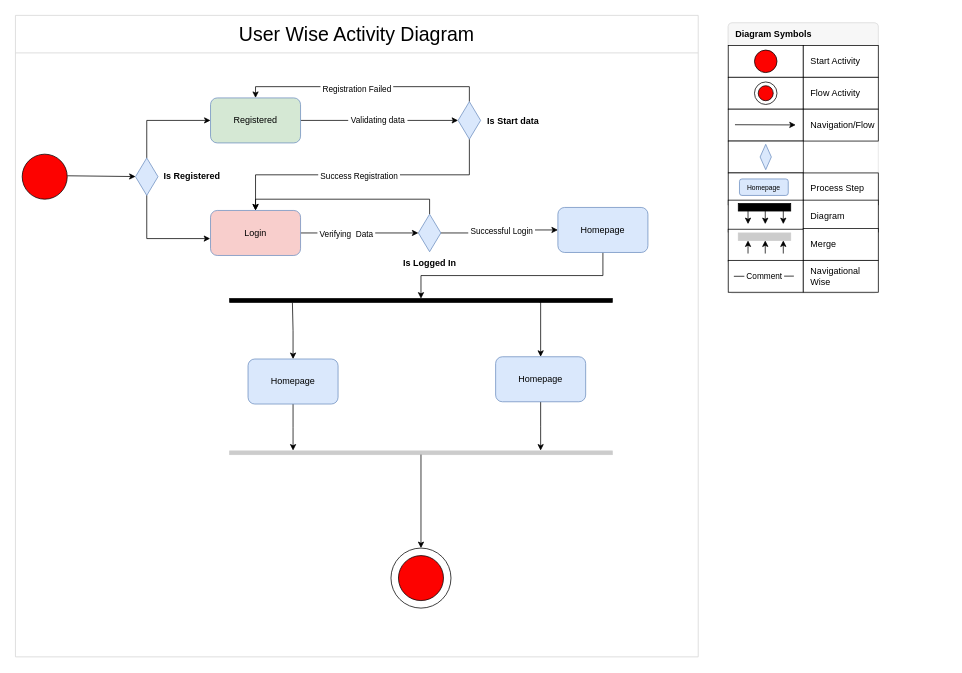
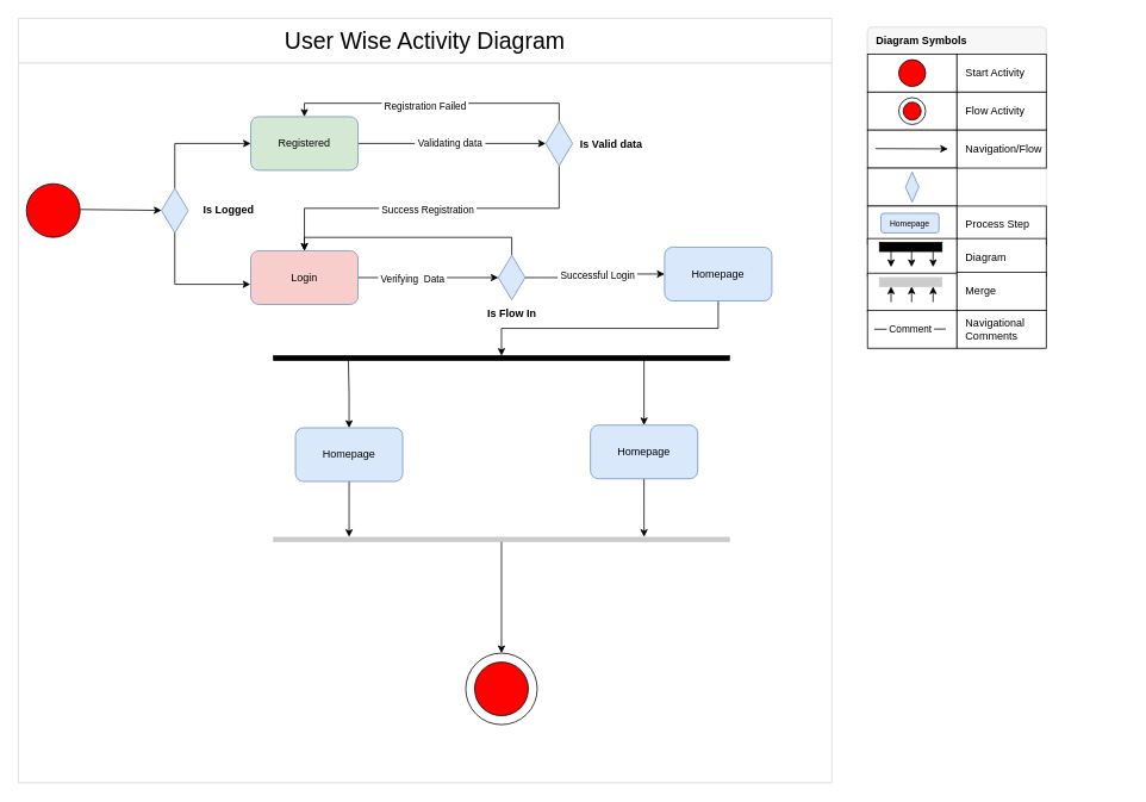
  <mxCell id="0" />
  <mxCell id="1" parent="0" />
  <mxCell id="2" value="&lt;font style=&quot;font-size: 26px;&quot;&gt;User Wise Activity Diagram&lt;/font&gt;" style="swimlane;whiteSpace=wrap;html=1;startSize=50;fontStyle=0;fillColor=#FFFFFF;strokeColor=#d4d4d4;strokeWidth=1;" vertex="1" parent="1"><mxGeometry x="20" y="20" width="910" height="855" as="geometry" /></mxCell>
  <mxCell id="3" value="" style="ellipse;whiteSpace=wrap;html=1;aspect=fixed;fillColor=#fd0200;" vertex="1" parent="2"><mxGeometry x="9" y="185" width="60" height="60" as="geometry" /></mxCell>
  <mxCell id="4" style="edgeStyle=orthogonalEdgeStyle;rounded=0;orthogonalLoop=1;jettySize=auto;html=1;exitX=0.5;exitY=0;exitDx=0;exitDy=0;entryX=0;entryY=0.5;entryDx=0;entryDy=0;" edge="1" parent="2" source="5" target="9"><mxGeometry relative="1" as="geometry" /></mxCell>
  <mxCell id="5" value="" style="rhombus;whiteSpace=wrap;html=1;fillColor=#dae8fc;strokeColor=#6c8ebf;" vertex="1" parent="2"><mxGeometry x="160" y="190" width="30" height="50" as="geometry" /></mxCell>
  <mxCell id="6" value="" style="endArrow=classic;html=1;rounded=0;exitX=1.003;exitY=0.48;exitDx=0;exitDy=0;exitPerimeter=0;" edge="1" parent="2" target="5" source="3"><mxGeometry width="50" height="50" relative="1" as="geometry"><mxPoint x="70" y="214" as="sourcePoint" /><mxPoint x="220" y="375" as="targetPoint" /></mxGeometry></mxCell>
  <mxCell id="7" style="edgeStyle=orthogonalEdgeStyle;rounded=0;orthogonalLoop=1;jettySize=auto;html=1;exitX=1;exitY=0.5;exitDx=0;exitDy=0;entryX=0;entryY=0.5;entryDx=0;entryDy=0;" edge="1" parent="2" source="9" target="17"><mxGeometry relative="1" as="geometry" /></mxCell>
  <mxCell id="8" value="&amp;nbsp;Validating data&amp;nbsp;" style="edgeLabel;html=1;align=center;verticalAlign=middle;resizable=0;points=[];" vertex="1" connectable="0" parent="7"><mxGeometry x="-0.028" y="1" relative="1" as="geometry"><mxPoint as="offset" /></mxGeometry></mxCell>
  <mxCell id="9" value="Registered" style="rounded=1;whiteSpace=wrap;html=1;fillColor=#d5e8d4;strokeColor=#6c8ebf;" vertex="1" parent="2"><mxGeometry x="260" y="110" width="120" height="60" as="geometry" /></mxCell>
  <mxCell id="10" style="edgeStyle=orthogonalEdgeStyle;rounded=0;orthogonalLoop=1;jettySize=auto;html=1;entryX=0;entryY=0.5;entryDx=0;entryDy=0;" edge="1" parent="2" source="12" target="27"><mxGeometry relative="1" as="geometry" /></mxCell>
  <mxCell id="11" value="&amp;nbsp;Verifying&amp;nbsp; Data&amp;nbsp;" style="edgeLabel;html=1;align=center;verticalAlign=middle;resizable=0;points=[];" vertex="1" connectable="0" parent="10"><mxGeometry x="-0.231" y="-1" relative="1" as="geometry"><mxPoint as="offset" /></mxGeometry></mxCell>
  <mxCell id="12" value="Login" style="rounded=1;whiteSpace=wrap;html=1;fillColor=#f8cecc;strokeColor=#6c8ebf;" vertex="1" parent="2"><mxGeometry x="260" y="260" width="120" height="60" as="geometry" /></mxCell>
  <mxCell id="13" style="edgeStyle=orthogonalEdgeStyle;rounded=0;orthogonalLoop=1;jettySize=auto;html=1;exitX=0.5;exitY=0;exitDx=0;exitDy=0;entryX=0.5;entryY=0;entryDx=0;entryDy=0;" edge="1" parent="2" source="17" target="9"><mxGeometry relative="1" as="geometry" /></mxCell>
  <mxCell id="14" value="&amp;nbsp;Registration Failed&amp;nbsp;" style="edgeLabel;html=1;align=center;verticalAlign=middle;resizable=0;points=[];" vertex="1" connectable="0" parent="13"><mxGeometry x="0.068" y="2" relative="1" as="geometry"><mxPoint as="offset" /></mxGeometry></mxCell>
  <mxCell id="15" style="edgeStyle=orthogonalEdgeStyle;rounded=0;orthogonalLoop=1;jettySize=auto;html=1;exitX=0.5;exitY=1;exitDx=0;exitDy=0;entryX=0.5;entryY=0;entryDx=0;entryDy=0;" edge="1" parent="2" source="17" target="12"><mxGeometry relative="1" as="geometry" /></mxCell>
  <mxCell id="16" value="&amp;nbsp;Success Registration&amp;nbsp;" style="edgeLabel;html=1;align=center;verticalAlign=middle;resizable=0;points=[];" vertex="1" connectable="0" parent="15"><mxGeometry x="0.026" y="1" relative="1" as="geometry"><mxPoint as="offset" /></mxGeometry></mxCell>
  <mxCell id="17" value="" style="rhombus;whiteSpace=wrap;html=1;fillColor=#dae8fc;strokeColor=#6c8ebf;" vertex="1" parent="2"><mxGeometry x="590" y="115" width="30" height="50" as="geometry" /></mxCell>
- <mxCell id="18" value="&lt;b&gt;Is Registered&lt;/b&gt;" style="text;html=1;align=center;verticalAlign=middle;resizable=0;points=[];autosize=1;strokeColor=none;fillColor=none;" vertex="1" parent="2"><mxGeometry x="185" y="200" width="100" height="30" as="geometry" /></mxCell>
+ <mxCell id="18" value="&lt;b&gt;Is Logged&lt;/b&gt;" style="text;html=1;align=center;verticalAlign=middle;resizable=0;points=[];autosize=1;strokeColor=none;fillColor=none;" vertex="1" parent="2"><mxGeometry x="185" y="200" width="100" height="30" as="geometry" /></mxCell>
  <mxCell id="19" style="edgeStyle=orthogonalEdgeStyle;rounded=0;orthogonalLoop=1;jettySize=auto;html=1;entryX=-0.004;entryY=0.625;entryDx=0;entryDy=0;entryPerimeter=0;exitX=0.5;exitY=1;exitDx=0;exitDy=0;" edge="1" parent="2" source="5" target="12"><mxGeometry relative="1" as="geometry" /></mxCell>
- <mxCell id="20" value="&lt;b&gt;Is Start data&lt;/b&gt;" style="text;html=1;align=center;verticalAlign=middle;resizable=0;points=[];autosize=1;strokeColor=none;fillColor=none;" vertex="1" parent="2"><mxGeometry x="618" y="126" width="90" height="30" as="geometry" /></mxCell>
+ <mxCell id="20" value="&lt;b&gt;Is Valid data&lt;/b&gt;" style="text;html=1;align=center;verticalAlign=middle;resizable=0;points=[];autosize=1;strokeColor=none;fillColor=none;" vertex="1" parent="2"><mxGeometry x="618" y="126" width="90" height="30" as="geometry" /></mxCell>
  <mxCell id="21" value="" style="edgeStyle=orthogonalEdgeStyle;rounded=0;orthogonalLoop=1;jettySize=auto;html=1;" edge="1" parent="2" source="22" target="28"><mxGeometry relative="1" as="geometry" /></mxCell>
  <mxCell id="22" value="Homepage" style="rounded=1;whiteSpace=wrap;html=1;fillColor=#dae8fc;strokeColor=#6c8ebf;" vertex="1" parent="2"><mxGeometry x="723" y="256" width="120" height="60" as="geometry" /></mxCell>
  <mxCell id="23" style="edgeStyle=orthogonalEdgeStyle;rounded=0;orthogonalLoop=1;jettySize=auto;html=1;exitX=1;exitY=0.5;exitDx=0;exitDy=0;entryX=0;entryY=0.5;entryDx=0;entryDy=0;" edge="1" parent="2" source="27" target="22"><mxGeometry relative="1" as="geometry" /></mxCell>
  <mxCell id="24" value="&lt;p style=&quot;border: 0px solid rgb(227, 227, 227); box-sizing: border-box; --tw-border-spacing-x: 0; --tw-border-spacing-y: 0; --tw-translate-x: 0; --tw-translate-y: 0; --tw-rotate: 0; --tw-skew-x: 0; --tw-skew-y: 0; --tw-scale-x: 1; --tw-scale-y: 1; --tw-pan-x: ; --tw-pan-y: ; --tw-pinch-zoom: ; --tw-scroll-snap-strictness: proximity; --tw-gradient-from-position: ; --tw-gradient-via-position: ; --tw-gradient-to-position: ; --tw-ordinal: ; --tw-slashed-zero: ; --tw-numeric-figure: ; --tw-numeric-spacing: ; --tw-numeric-fraction: ; --tw-ring-inset: ; --tw-ring-offset-width: 0px; --tw-ring-offset-color: #fff; --tw-ring-color: rgba(69,89,164,.5); --tw-ring-offset-shadow: 0 0 transparent; --tw-ring-shadow: 0 0 transparent; --tw-shadow: 0 0 transparent; --tw-shadow-colored: 0 0 transparent; --tw-blur: ; --tw-brightness: ; --tw-contrast: ; --tw-grayscale: ; --tw-hue-rotate: ; --tw-invert: ; --tw-saturate: ; --tw-sepia: ; --tw-drop-shadow: ; --tw-backdrop-blur: ; --tw-backdrop-brightness: ; --tw-backdrop-contrast: ; --tw-backdrop-grayscale: ; --tw-backdrop-hue-rotate: ; --tw-backdrop-invert: ; --tw-backdrop-opacity: ; --tw-backdrop-saturate: ; --tw-backdrop-sepia: ; margin: 1.25em 0px; color: rgb(13, 13, 13); font-family: Söhne, ui-sans-serif, system-ui, -apple-system, &amp;quot;Segoe UI&amp;quot;, Roboto, Ubuntu, Cantarell, &amp;quot;Noto Sans&amp;quot;, sans-serif, &amp;quot;Helvetica Neue&amp;quot;, Arial, &amp;quot;Apple Color Emoji&amp;quot;, &amp;quot;Segoe UI Emoji&amp;quot;, &amp;quot;Segoe UI Symbol&amp;quot;, &amp;quot;Noto Color Emoji&amp;quot;; font-size: 16px; text-align: start;&quot;&gt;&lt;br&gt;&lt;/p&gt;" style="edgeLabel;html=1;align=center;verticalAlign=middle;resizable=0;points=[];" vertex="1" connectable="0" parent="23"><mxGeometry x="-0.289" y="1" relative="1" as="geometry"><mxPoint x="-31" y="11" as="offset" /></mxGeometry></mxCell>
  <mxCell id="25" value="&amp;nbsp;Successful Login&amp;nbsp;" style="edgeLabel;html=1;align=center;verticalAlign=middle;resizable=0;points=[];" vertex="1" connectable="0" parent="23"><mxGeometry x="0.012" y="-2" relative="1" as="geometry"><mxPoint as="offset" /></mxGeometry></mxCell>
  <mxCell id="26" style="edgeStyle=orthogonalEdgeStyle;rounded=0;orthogonalLoop=1;jettySize=auto;html=1;exitX=0.5;exitY=0;exitDx=0;exitDy=0;entryX=0.5;entryY=0;entryDx=0;entryDy=0;" edge="1" parent="2" source="27" target="12"><mxGeometry relative="1" as="geometry" /></mxCell>
  <mxCell id="27" value="" style="rhombus;whiteSpace=wrap;html=1;fillColor=#dae8fc;strokeColor=#6c8ebf;" vertex="1" parent="2"><mxGeometry x="537" y="265" width="30" height="50" as="geometry" /></mxCell>
  <mxCell id="28" value="" style="html=1;points=[];perimeter=orthogonalPerimeter;fillColor=strokeColor;rotation=90;" vertex="1" parent="2"><mxGeometry x="538" y="125" width="5" height="510" as="geometry" /></mxCell>
  <mxCell id="29" value="" style="html=1;points=[];perimeter=orthogonalPerimeter;fillColor=#CCCCCC;rotation=90;strokeColor=#CCCCCC;strokeWidth=1;" vertex="1" parent="2"><mxGeometry x="538" y="328" width="5" height="510" as="geometry" /></mxCell>
  <mxCell id="30" style="edgeStyle=orthogonalEdgeStyle;rounded=0;orthogonalLoop=1;jettySize=auto;html=1;" edge="1" parent="2" source="31"><mxGeometry relative="1" as="geometry"><mxPoint x="370" y="580" as="targetPoint" /></mxGeometry></mxCell>
  <mxCell id="31" value="Homepage" style="rounded=1;whiteSpace=wrap;html=1;fillColor=#dae8fc;strokeColor=#6c8ebf;" vertex="1" parent="2"><mxGeometry x="310" y="458" width="120" height="60" as="geometry" /></mxCell>
  <mxCell id="32" style="edgeStyle=orthogonalEdgeStyle;rounded=0;orthogonalLoop=1;jettySize=auto;html=1;" edge="1" parent="2" source="33"><mxGeometry relative="1" as="geometry"><mxPoint x="700" y="580" as="targetPoint" /></mxGeometry></mxCell>
  <mxCell id="33" value="Homepage" style="rounded=1;whiteSpace=wrap;html=1;fillColor=#dae8fc;strokeColor=#6c8ebf;" vertex="1" parent="2"><mxGeometry x="640" y="455" width="120" height="60" as="geometry" /></mxCell>
  <mxCell id="34" style="edgeStyle=orthogonalEdgeStyle;rounded=0;orthogonalLoop=1;jettySize=auto;html=1;entryX=1.067;entryY=0.836;entryDx=0;entryDy=0;entryPerimeter=0;startArrow=classic;startFill=1;endArrow=none;endFill=0;" edge="1" parent="2" source="31" target="28"><mxGeometry relative="1" as="geometry" /></mxCell>
  <mxCell id="35" style="edgeStyle=orthogonalEdgeStyle;rounded=0;orthogonalLoop=1;jettySize=auto;html=1;entryX=0.956;entryY=0.19;entryDx=0;entryDy=0;entryPerimeter=0;startArrow=classic;startFill=1;endArrow=none;endFill=0;" edge="1" parent="2" source="33" target="28"><mxGeometry relative="1" as="geometry"><Array as="points"><mxPoint x="700" y="382" /></Array></mxGeometry></mxCell>
  <mxCell id="36" value="" style="ellipse;whiteSpace=wrap;html=1;fillColor=#FFFFFF;strokeColor=#000000;strokeWidth=1;" vertex="1" parent="2"><mxGeometry x="500.5" y="710" width="80" height="80" as="geometry" /></mxCell>
  <mxCell id="37" value="" style="edgeStyle=orthogonalEdgeStyle;rounded=0;orthogonalLoop=1;jettySize=auto;html=1;" edge="1" parent="2" source="29" target="36"><mxGeometry relative="1" as="geometry" /></mxCell>
  <mxCell id="38" value="" style="ellipse;whiteSpace=wrap;html=1;aspect=fixed;fillColor=#fd0200;" vertex="1" parent="2"><mxGeometry x="510.5" y="720" width="60" height="60" as="geometry" /></mxCell>
- <mxCell id="39" value="&lt;b style=&quot;border-color: var(--border-color);&quot;&gt;Is&amp;nbsp;Logged&amp;nbsp;In&lt;/b&gt;" style="text;html=1;align=center;verticalAlign=middle;resizable=0;points=[];autosize=1;strokeColor=none;fillColor=none;" vertex="1" parent="2"><mxGeometry x="507" y="315" width="90" height="30" as="geometry" /></mxCell>
+ <mxCell id="39" value="&lt;b style=&quot;border-color: var(--border-color);&quot;&gt;Is&amp;nbsp;Flow&amp;nbsp;In&lt;/b&gt;" style="text;html=1;align=center;verticalAlign=middle;resizable=0;points=[];autosize=1;strokeColor=none;fillColor=none;" vertex="1" parent="2"><mxGeometry x="507" y="315" width="90" height="30" as="geometry" /></mxCell>
  <mxCell id="40" value="" style="html=1;shadow=0;dashed=0;shape=mxgraph.bootstrap.rrect;rSize=5;strokeColor=#DFDFDF;html=1;whiteSpace=wrap;fillColor=#FFFFFF;fontColor=#000000;" vertex="1" parent="1"><mxGeometry x="970" y="30" width="200" height="360" as="geometry" /></mxCell>
  <mxCell id="41" value="&lt;b&gt;Diagram Symbols&lt;/b&gt;" style="html=1;shadow=0;dashed=0;shape=mxgraph.bootstrap.topButton;strokeColor=inherit;fillColor=#F7F7F7;rSize=5;perimeter=none;whiteSpace=wrap;resizeWidth=1;align=left;spacing=10;" vertex="1" parent="40"><mxGeometry width="200" height="30" relative="1" as="geometry" /></mxCell>
  <mxCell id="42" value="" style="strokeColor=inherit;fillColor=inherit;gradientColor=inherit;fontColor=inherit;html=1;shadow=0;dashed=0;perimeter=none;whiteSpace=wrap;resizeWidth=1;align=left;spacing=10;" vertex="1" parent="1"><mxGeometry x="970" y="60.003" width="100" height="42.5" as="geometry" /></mxCell>
  <mxCell id="43" value="Start Activity" style="strokeColor=inherit;fillColor=inherit;gradientColor=inherit;fontColor=inherit;html=1;shadow=0;dashed=0;perimeter=none;whiteSpace=wrap;resizeWidth=1;align=left;spacing=10;" vertex="1" parent="1"><mxGeometry x="1070" y="60.003" width="100" height="42.5" as="geometry" /></mxCell>
  <mxCell id="44" value="" style="strokeColor=inherit;fillColor=inherit;gradientColor=inherit;fontColor=inherit;html=1;shadow=0;dashed=0;perimeter=none;whiteSpace=wrap;resizeWidth=1;align=left;spacing=10;" vertex="1" parent="1"><mxGeometry x="970" y="102.503" width="100" height="42.5" as="geometry" /></mxCell>
  <mxCell id="45" value="Flow Activity" style="strokeColor=inherit;fillColor=inherit;gradientColor=inherit;fontColor=inherit;html=1;shadow=0;dashed=0;perimeter=none;whiteSpace=wrap;resizeWidth=1;align=left;spacing=10;" vertex="1" parent="1"><mxGeometry x="1070" y="102.5" width="100" height="42.5" as="geometry" /></mxCell>
  <mxCell id="46" value="" style="ellipse;whiteSpace=wrap;html=1;aspect=fixed;fillColor=#fd0200;" vertex="1" parent="1"><mxGeometry x="1010" y="113.75" width="20" height="20" as="geometry" /></mxCell>
  <mxCell id="47" value="" style="ellipse;whiteSpace=wrap;html=1;fillColor=none;strokeColor=#000000;strokeWidth=1;" vertex="1" parent="1"><mxGeometry x="1005" y="108.75" width="30" height="30" as="geometry" /></mxCell>
  <mxCell id="48" value="" style="strokeColor=inherit;fillColor=inherit;gradientColor=inherit;fontColor=inherit;html=1;shadow=0;dashed=0;perimeter=none;whiteSpace=wrap;resizeWidth=1;align=left;spacing=10;" vertex="1" parent="1"><mxGeometry x="970" y="145.003" width="100" height="42.5" as="geometry" /></mxCell>
  <mxCell id="49" value="Navigation/Flow" style="strokeColor=inherit;fillColor=inherit;gradientColor=inherit;fontColor=inherit;html=1;shadow=0;dashed=0;perimeter=none;whiteSpace=wrap;resizeWidth=1;align=left;spacing=10;" vertex="1" parent="1"><mxGeometry x="1070" y="145.003" width="100" height="42.5" as="geometry" /></mxCell>
  <mxCell id="50" value="" style="endArrow=classic;html=1;rounded=0;exitX=1.003;exitY=0.48;exitDx=0;exitDy=0;exitPerimeter=0;" edge="1" parent="1"><mxGeometry width="50" height="50" relative="1" as="geometry"><mxPoint x="979" y="165.75" as="sourcePoint" /><mxPoint x="1060" y="166" as="targetPoint" /></mxGeometry></mxCell>
  <mxCell id="51" value="" style="ellipse;whiteSpace=wrap;html=1;aspect=fixed;fillColor=#fd0200;" vertex="1" parent="1"><mxGeometry x="1005" y="66.253" width="30" height="30" as="geometry" /></mxCell>
  <mxCell id="52" value="" style="shape=partialRectangle;html=1;whiteSpace=wrap;connectable=0;strokeColor=inherit;overflow=hidden;fillColor=none;top=0;left=0;bottom=0;right=0;pointerEvents=1;fontSize=16;" vertex="1" parent="1"><mxGeometry x="1080" y="351" width="20" height="41" as="geometry"><mxRectangle width="20" height="41" as="alternateBounds" /></mxGeometry></mxCell>
  <mxCell id="53" value="" style="shape=partialRectangle;html=1;whiteSpace=wrap;connectable=0;strokeColor=inherit;overflow=hidden;fillColor=none;top=0;left=0;bottom=0;right=0;pointerEvents=1;fontSize=16;" vertex="1" parent="1"><mxGeometry x="1100" y="351" width="120" height="41" as="geometry"><mxRectangle width="120" height="41" as="alternateBounds" /></mxGeometry></mxCell>
  <mxCell id="54" value="" style="shape=partialRectangle;html=1;whiteSpace=wrap;connectable=0;strokeColor=inherit;overflow=hidden;fillColor=none;top=0;left=0;bottom=0;right=0;pointerEvents=1;fontSize=16;" vertex="1" parent="1"><mxGeometry x="1120" y="541" width="140" height="41" as="geometry"><mxRectangle width="140" height="41" as="alternateBounds" /></mxGeometry></mxCell>
  <mxCell id="55" value="" style="strokeColor=inherit;fillColor=inherit;gradientColor=inherit;fontColor=inherit;html=1;shadow=0;dashed=0;perimeter=none;whiteSpace=wrap;resizeWidth=1;align=left;spacing=10;" vertex="1" parent="1"><mxGeometry x="970" y="187.503" width="100" height="42.5" as="geometry" /></mxCell>
  <mxCell id="56" value="" style="strokeColor=inherit;fillColor=inherit;gradientColor=inherit;fontColor=inherit;html=1;shadow=0;dashed=0;perimeter=none;whiteSpace=wrap;resizeWidth=1;align=left;spacing=10;" vertex="1" parent="1"><mxGeometry x="970" y="230.003" width="100" height="42.5" as="geometry" /></mxCell>
  <mxCell id="57" value="Process Step" style="strokeColor=inherit;fillColor=inherit;gradientColor=inherit;fontColor=inherit;html=1;shadow=0;dashed=0;perimeter=none;whiteSpace=wrap;resizeWidth=1;align=left;spacing=10;" vertex="1" parent="1"><mxGeometry x="1070" y="230.003" width="100" height="42.5" as="geometry" /></mxCell>
  <mxCell id="58" value="" style="strokeColor=inherit;fillColor=inherit;gradientColor=inherit;fontColor=inherit;html=1;shadow=0;dashed=0;perimeter=none;whiteSpace=wrap;resizeWidth=1;align=left;spacing=10;" vertex="1" parent="1"><mxGeometry x="970" y="266.253" width="100" height="42.5" as="geometry" /></mxCell>
  <mxCell id="59" value="Diagram" style="strokeColor=inherit;fillColor=inherit;gradientColor=inherit;fontColor=inherit;html=1;shadow=0;dashed=0;perimeter=none;whiteSpace=wrap;resizeWidth=1;align=left;spacing=10;" vertex="1" parent="1"><mxGeometry x="1070" y="266.253" width="100" height="42.5" as="geometry" /></mxCell>
  <mxCell id="60" value="" style="strokeColor=inherit;fillColor=inherit;gradientColor=inherit;fontColor=inherit;html=1;shadow=0;dashed=0;perimeter=none;whiteSpace=wrap;resizeWidth=1;align=left;spacing=10;" vertex="1" parent="1"><mxGeometry x="970" y="305.003" width="100" height="42.5" as="geometry" /></mxCell>
  <mxCell id="61" value="Merge" style="strokeColor=inherit;fillColor=inherit;gradientColor=inherit;fontColor=inherit;html=1;shadow=0;dashed=0;perimeter=none;whiteSpace=wrap;resizeWidth=1;align=left;spacing=10;" vertex="1" parent="1"><mxGeometry x="1070" y="304.003" width="100" height="42.5" as="geometry" /></mxCell>
  <mxCell id="62" value="" style="strokeColor=inherit;fillColor=inherit;gradientColor=inherit;fontColor=inherit;html=1;shadow=0;dashed=0;perimeter=none;whiteSpace=wrap;resizeWidth=1;align=left;spacing=10;" vertex="1" parent="1"><mxGeometry x="970" y="346.503" width="100" height="42.5" as="geometry" /></mxCell>
- <mxCell id="63" value="Navigational Wise" style="strokeColor=inherit;fillColor=inherit;gradientColor=inherit;fontColor=inherit;html=1;shadow=0;dashed=0;perimeter=none;whiteSpace=wrap;resizeWidth=1;align=left;spacing=10;" vertex="1" parent="1"><mxGeometry x="1070" y="346.503" width="100" height="42.5" as="geometry" /></mxCell>
+ <mxCell id="63" value="Navigational Comments" style="strokeColor=inherit;fillColor=inherit;gradientColor=inherit;fontColor=inherit;html=1;shadow=0;dashed=0;perimeter=none;whiteSpace=wrap;resizeWidth=1;align=left;spacing=10;" vertex="1" parent="1"><mxGeometry x="1070" y="346.503" width="100" height="42.5" as="geometry" /></mxCell>
  <mxCell id="64" value="" style="rhombus;whiteSpace=wrap;html=1;fillColor=#dae8fc;strokeColor=#6c8ebf;" vertex="1" parent="1"><mxGeometry x="1012.5" y="191.88" width="15" height="33.75" as="geometry" /></mxCell>
  <mxCell id="65" value="&lt;font style=&quot;font-size: 9px;&quot;&gt;Homepage&lt;/font&gt;" style="rounded=1;whiteSpace=wrap;html=1;fillColor=#dae8fc;strokeColor=#6c8ebf;" vertex="1" parent="1"><mxGeometry x="985" y="238" width="65" height="22" as="geometry" /></mxCell>
  <mxCell id="66" value="" style="html=1;points=[];perimeter=orthogonalPerimeter;fillColor=strokeColor;rotation=90;strokeColor=#cccccc;" vertex="1" parent="1"><mxGeometry x="1013.36" y="280" width="10" height="69.95" as="geometry" /></mxCell>
  <mxCell id="67" style="rounded=0;orthogonalLoop=1;jettySize=auto;html=1;startArrow=none;startFill=0;endArrow=classic;endFill=1;" edge="1" parent="1"><mxGeometry relative="1" as="geometry"><mxPoint x="996.4" y="337.416" as="sourcePoint" /><mxPoint x="996.4" y="319.99" as="targetPoint" /></mxGeometry></mxCell>
  <mxCell id="68" style="rounded=0;orthogonalLoop=1;jettySize=auto;html=1;startArrow=none;startFill=0;endArrow=classic;endFill=1;" edge="1" parent="1"><mxGeometry relative="1" as="geometry"><mxPoint x="1019.36" y="337.416" as="sourcePoint" /><mxPoint x="1019.36" y="319.99" as="targetPoint" /></mxGeometry></mxCell>
  <mxCell id="69" style="rounded=0;orthogonalLoop=1;jettySize=auto;html=1;startArrow=none;startFill=0;endArrow=classic;endFill=1;" edge="1" parent="1"><mxGeometry relative="1" as="geometry"><mxPoint x="1043.4" y="337.416" as="sourcePoint" /><mxPoint x="1043.4" y="319.99" as="targetPoint" /></mxGeometry></mxCell>
  <mxCell id="70" value="" style="html=1;points=[];perimeter=orthogonalPerimeter;fillColor=strokeColor;rotation=90;" vertex="1" parent="1"><mxGeometry x="1013.36" y="240.8" width="10" height="69.95" as="geometry" /></mxCell>
  <mxCell id="71" style="rounded=0;orthogonalLoop=1;jettySize=auto;html=1;startArrow=classic;startFill=1;endArrow=none;endFill=0;" edge="1" parent="1"><mxGeometry relative="1" as="geometry"><mxPoint x="996.4" y="298.216" as="sourcePoint" /><mxPoint x="996.4" y="280.79" as="targetPoint" /></mxGeometry></mxCell>
  <mxCell id="72" style="rounded=0;orthogonalLoop=1;jettySize=auto;html=1;startArrow=classic;startFill=1;endArrow=none;endFill=0;" edge="1" parent="1"><mxGeometry relative="1" as="geometry"><mxPoint x="1019.36" y="298.216" as="sourcePoint" /><mxPoint x="1019.36" y="280.79" as="targetPoint" /></mxGeometry></mxCell>
  <mxCell id="73" style="rounded=0;orthogonalLoop=1;jettySize=auto;html=1;startArrow=classic;startFill=1;endArrow=none;endFill=0;" edge="1" parent="1"><mxGeometry relative="1" as="geometry"><mxPoint x="1043.4" y="298.216" as="sourcePoint" /><mxPoint x="1043.4" y="280.79" as="targetPoint" /></mxGeometry></mxCell>
  <mxCell id="74" value="" style="endArrow=none;html=1;rounded=0;" edge="1" parent="1"><mxGeometry width="50" height="50" relative="1" as="geometry"><mxPoint x="977.5" y="367.77" as="sourcePoint" /><mxPoint x="1057.5" y="367.52" as="targetPoint" /></mxGeometry></mxCell>
  <mxCell id="75" value="&amp;nbsp;Comment&amp;nbsp;" style="edgeLabel;html=1;align=center;verticalAlign=middle;resizable=0;points=[];" vertex="1" connectable="0" parent="74"><mxGeometry x="0.116" relative="1" as="geometry"><mxPoint x="-5" as="offset" /></mxGeometry></mxCell>
